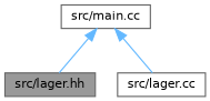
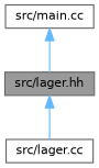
  digraph {
    node [color=grey40 fillcolor=white fontname=Helvetica fontsize=10 shape=box style=filled]
    edge [color=steelblue1 dir=back fontname=Helvetica fontsize=10 labelfontname=Helvetica labelfontsize=10 style=solid]
    n1 [color=gray40 fillcolor=grey60 fontcolor=black height=0.2 label="src/lager.hh" width=0.4]
    n2 [height=0.2 label="src/lager.cc" width=0.4]
    n3 [height=0.2 label="src/main.cc" width=0.4]
-   n3 -> n2
+   n1 -> n2
    n3 -> n1
  }
